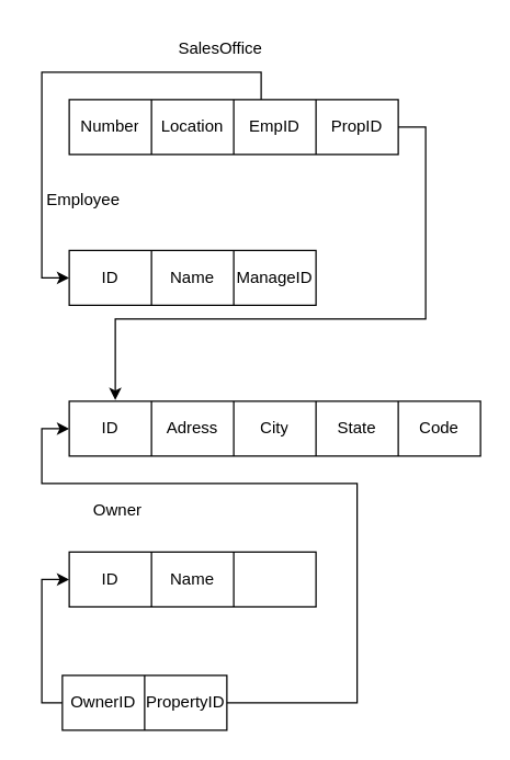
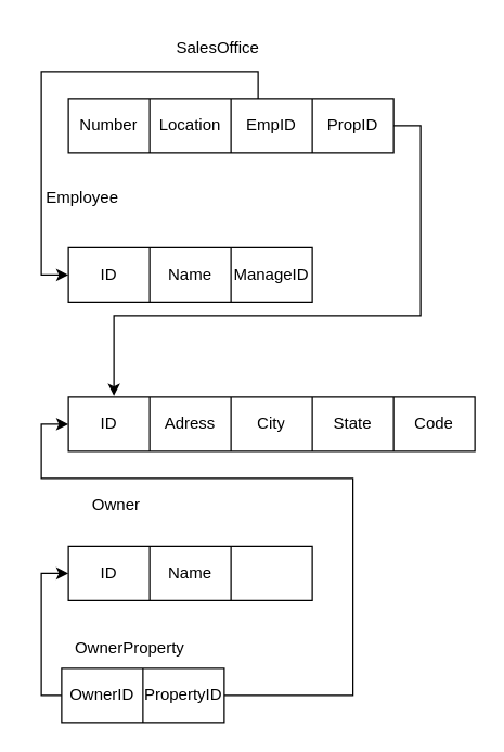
  <mxCell id="0" />
  <mxCell id="1" parent="0" />
  <mxCell id="2" value="SalesOffice" style="text;html=1;align=center;verticalAlign=middle;resizable=0;points=[];autosize=1;strokeColor=none;fillColor=none;" vertex="1" parent="1"><mxGeometry x="120" y="20" width="80" height="30" as="geometry" /></mxCell>
  <mxCell id="3" value="" style="shape=table;startSize=0;container=1;collapsible=0;childLayout=tableLayout;" vertex="1" parent="1"><mxGeometry y="72" width="240" height="40" as="geometry" x="50" /></mxCell>
  <mxCell id="4" value="" style="shape=tableRow;horizontal=0;startSize=0;swimlaneHead=0;swimlaneBody=0;strokeColor=inherit;top=0;left=0;bottom=0;right=0;collapsible=0;dropTarget=0;fillColor=none;points=[[0,0.5],[1,0.5]];portConstraint=eastwest;" vertex="1" parent="3"><mxGeometry width="240" height="40" as="geometry" /></mxCell>
  <mxCell id="5" value="Number" style="shape=partialRectangle;html=1;whiteSpace=wrap;connectable=0;strokeColor=inherit;overflow=hidden;fillColor=none;top=0;left=0;bottom=0;right=0;pointerEvents=1;" vertex="1" parent="4"><mxGeometry width="60" height="40" as="geometry"><mxRectangle width="60" height="40" as="alternateBounds" /></mxGeometry></mxCell>
  <mxCell id="6" value="Location" style="shape=partialRectangle;html=1;whiteSpace=wrap;connectable=0;strokeColor=inherit;overflow=hidden;fillColor=none;top=0;left=0;bottom=0;right=0;pointerEvents=1;" vertex="1" parent="4"><mxGeometry x="60" width="60" height="40" as="geometry"><mxRectangle width="60" height="40" as="alternateBounds" /></mxGeometry></mxCell>
  <mxCell id="7" value="EmpID" style="shape=partialRectangle;html=1;whiteSpace=wrap;connectable=0;strokeColor=inherit;overflow=hidden;fillColor=none;top=0;left=0;bottom=0;right=0;pointerEvents=1;" vertex="1" parent="4"><mxGeometry x="120" width="60" height="40" as="geometry"><mxRectangle width="60" height="40" as="alternateBounds" /></mxGeometry></mxCell>
  <mxCell id="8" value="PropID" style="shape=partialRectangle;html=1;whiteSpace=wrap;connectable=0;strokeColor=inherit;overflow=hidden;fillColor=none;top=0;left=0;bottom=0;right=0;pointerEvents=1;" vertex="1" parent="4"><mxGeometry x="180" width="60" height="40" as="geometry"><mxRectangle width="60" height="40" as="alternateBounds" /></mxGeometry></mxCell>
  <mxCell id="9" value="Employee" style="text;html=1;align=center;verticalAlign=middle;resizable=0;points=[];autosize=1;strokeColor=none;fillColor=none;" vertex="1" parent="1"><mxGeometry x="20" y="130" width="80" height="30" as="geometry" /></mxCell>
  <mxCell id="10" value="" style="shape=table;startSize=0;container=1;collapsible=0;childLayout=tableLayout;" vertex="1" parent="1"><mxGeometry y="182" width="180" height="40" as="geometry" x="50" /></mxCell>
  <mxCell id="11" value="" style="shape=tableRow;horizontal=0;startSize=0;swimlaneHead=0;swimlaneBody=0;strokeColor=inherit;top=0;left=0;bottom=0;right=0;collapsible=0;dropTarget=0;fillColor=none;points=[[0,0.5],[1,0.5]];portConstraint=eastwest;" vertex="1" parent="10"><mxGeometry width="180" height="40" as="geometry" /></mxCell>
  <mxCell id="12" value="ID" style="shape=partialRectangle;html=1;whiteSpace=wrap;connectable=0;strokeColor=inherit;overflow=hidden;fillColor=none;top=0;left=0;bottom=0;right=0;pointerEvents=1;" vertex="1" parent="11"><mxGeometry width="60" height="40" as="geometry"><mxRectangle width="60" height="40" as="alternateBounds" /></mxGeometry></mxCell>
  <mxCell id="13" value="Name" style="shape=partialRectangle;html=1;whiteSpace=wrap;connectable=0;strokeColor=inherit;overflow=hidden;fillColor=none;top=0;left=0;bottom=0;right=0;pointerEvents=1;" vertex="1" parent="11"><mxGeometry x="60" width="60" height="40" as="geometry"><mxRectangle width="60" height="40" as="alternateBounds" /></mxGeometry></mxCell>
  <mxCell id="14" value="ManageID" style="shape=partialRectangle;html=1;whiteSpace=wrap;connectable=0;strokeColor=inherit;overflow=hidden;fillColor=none;top=0;left=0;bottom=0;right=0;pointerEvents=1;" vertex="1" parent="11"><mxGeometry x="120" width="60" height="40" as="geometry"><mxRectangle width="60" height="40" as="alternateBounds" /></mxGeometry></mxCell>
  <mxCell id="15" value="" style="shape=table;startSize=0;container=1;collapsible=0;childLayout=tableLayout;" vertex="1" parent="1"><mxGeometry y="292" width="300" height="40" as="geometry" x="50" /></mxCell>
  <mxCell id="16" value="" style="shape=tableRow;horizontal=0;startSize=0;swimlaneHead=0;swimlaneBody=0;strokeColor=inherit;top=0;left=0;bottom=0;right=0;collapsible=0;dropTarget=0;fillColor=none;points=[[0,0.5],[1,0.5]];portConstraint=eastwest;" vertex="1" parent="15"><mxGeometry width="300" height="40" as="geometry" /></mxCell>
  <mxCell id="17" value="ID" style="shape=partialRectangle;html=1;whiteSpace=wrap;connectable=0;strokeColor=inherit;overflow=hidden;fillColor=none;top=0;left=0;bottom=0;right=0;pointerEvents=1;" vertex="1" parent="16"><mxGeometry width="60" height="40" as="geometry"><mxRectangle width="60" height="40" as="alternateBounds" /></mxGeometry></mxCell>
  <mxCell id="18" value="Adress" style="shape=partialRectangle;html=1;whiteSpace=wrap;connectable=0;strokeColor=inherit;overflow=hidden;fillColor=none;top=0;left=0;bottom=0;right=0;pointerEvents=1;" vertex="1" parent="16"><mxGeometry x="60" width="60" height="40" as="geometry"><mxRectangle width="60" height="40" as="alternateBounds" /></mxGeometry></mxCell>
  <mxCell id="19" value="City" style="shape=partialRectangle;html=1;whiteSpace=wrap;connectable=0;strokeColor=inherit;overflow=hidden;fillColor=none;top=0;left=0;bottom=0;right=0;pointerEvents=1;" vertex="1" parent="16"><mxGeometry x="120" width="60" height="40" as="geometry"><mxRectangle width="60" height="40" as="alternateBounds" /></mxGeometry></mxCell>
  <mxCell id="20" value="State" style="shape=partialRectangle;html=1;whiteSpace=wrap;connectable=0;strokeColor=inherit;overflow=hidden;fillColor=none;top=0;left=0;bottom=0;right=0;pointerEvents=1;" vertex="1" parent="16"><mxGeometry x="180" width="60" height="40" as="geometry"><mxRectangle width="60" height="40" as="alternateBounds" /></mxGeometry></mxCell>
  <mxCell id="21" value="Code" style="shape=partialRectangle;html=1;whiteSpace=wrap;connectable=0;strokeColor=inherit;overflow=hidden;fillColor=none;top=0;left=0;bottom=0;right=0;pointerEvents=1;" vertex="1" parent="16"><mxGeometry x="240" width="60" height="40" as="geometry"><mxRectangle width="60" height="40" as="alternateBounds" /></mxGeometry></mxCell>
  <mxCell id="22" value="Owner" style="text;html=1;align=center;verticalAlign=middle;resizable=0;points=[];autosize=1;strokeColor=none;fillColor=none;" vertex="1" parent="1"><mxGeometry x="55" y="357" width="60" height="30" as="geometry" /></mxCell>
  <mxCell id="23" value="" style="shape=table;startSize=0;container=1;collapsible=0;childLayout=tableLayout;" vertex="1" parent="1"><mxGeometry y="402" width="180" height="40" as="geometry" x="50" /></mxCell>
  <mxCell id="24" value="" style="shape=tableRow;horizontal=0;startSize=0;swimlaneHead=0;swimlaneBody=0;strokeColor=inherit;top=0;left=0;bottom=0;right=0;collapsible=0;dropTarget=0;fillColor=none;points=[[0,0.5],[1,0.5]];portConstraint=eastwest;" vertex="1" parent="23"><mxGeometry width="180" height="40" as="geometry" /></mxCell>
  <mxCell id="25" value="ID" style="shape=partialRectangle;html=1;whiteSpace=wrap;connectable=0;strokeColor=inherit;overflow=hidden;fillColor=none;top=0;left=0;bottom=0;right=0;pointerEvents=1;" vertex="1" parent="24"><mxGeometry width="60" height="40" as="geometry"><mxRectangle width="60" height="40" as="alternateBounds" /></mxGeometry></mxCell>
  <mxCell id="26" value="Name" style="shape=partialRectangle;html=1;whiteSpace=wrap;connectable=0;strokeColor=inherit;overflow=hidden;fillColor=none;top=0;left=0;bottom=0;right=0;pointerEvents=1;" vertex="1" parent="24"><mxGeometry x="60" width="60" height="40" as="geometry"><mxRectangle width="60" height="40" as="alternateBounds" /></mxGeometry></mxCell>
  <mxCell id="27" value="" style="shape=partialRectangle;html=1;whiteSpace=wrap;connectable=0;strokeColor=inherit;overflow=hidden;fillColor=none;top=0;left=0;bottom=0;right=0;pointerEvents=1;" vertex="1" parent="24"><mxGeometry x="120" width="60" height="40" as="geometry"><mxRectangle width="60" height="40" as="alternateBounds" /></mxGeometry></mxCell>
  <mxCell id="28" value="" style="shape=table;startSize=0;container=1;collapsible=0;childLayout=tableLayout;" vertex="1" parent="1"><mxGeometry x="45" y="492" width="120" height="40" as="geometry" /></mxCell>
  <mxCell id="29" value="" style="shape=tableRow;horizontal=0;startSize=0;swimlaneHead=0;swimlaneBody=0;strokeColor=inherit;top=0;left=0;bottom=0;right=0;collapsible=0;dropTarget=0;fillColor=none;points=[[0,0.5],[1,0.5]];portConstraint=eastwest;" vertex="1" parent="28"><mxGeometry width="120" height="40" as="geometry" /></mxCell>
  <mxCell id="30" value="OwnerID" style="shape=partialRectangle;html=1;whiteSpace=wrap;connectable=0;strokeColor=inherit;overflow=hidden;fillColor=none;top=0;left=0;bottom=0;right=0;pointerEvents=1;" vertex="1" parent="29"><mxGeometry width="60" height="40" as="geometry"><mxRectangle width="60" height="40" as="alternateBounds" /></mxGeometry></mxCell>
  <mxCell id="31" value="PropertyID" style="shape=partialRectangle;html=1;whiteSpace=wrap;connectable=0;strokeColor=inherit;overflow=hidden;fillColor=none;top=0;left=0;bottom=0;right=0;pointerEvents=1;" vertex="1" parent="29"><mxGeometry x="60" width="60" height="40" as="geometry"><mxRectangle width="60" height="40" as="alternateBounds" /></mxGeometry></mxCell>
+ <mxCell id="32" value="OwnerProperty" style="text;html=1;align=center;verticalAlign=middle;resizable=0;points=[];autosize=1;strokeColor=none;fillColor=none;" vertex="1" parent="1"><mxGeometry x="45" y="462" width="100" height="30" as="geometry" /></mxCell>
  <mxCell id="33" style="edgeStyle=orthogonalEdgeStyle;rounded=0;orthogonalLoop=1;jettySize=auto;html=1;" edge="1" parent="1" source="29" target="24"><mxGeometry relative="1" as="geometry"><Array as="points"><mxPoint x="30" y="512" /><mxPoint x="30" y="422" /></Array></mxGeometry></mxCell>
  <mxCell id="34" style="edgeStyle=orthogonalEdgeStyle;rounded=0;orthogonalLoop=1;jettySize=auto;html=1;entryX=0;entryY=0.5;entryDx=0;entryDy=0;" edge="1" parent="1" source="29" target="16"><mxGeometry relative="1" as="geometry"><Array as="points"><mxPoint x="260" y="512" /><mxPoint x="260" y="352" /><mxPoint x="30" y="352" /><mxPoint x="30" y="312" /></Array></mxGeometry></mxCell>
  <mxCell id="35" style="edgeStyle=orthogonalEdgeStyle;rounded=0;orthogonalLoop=1;jettySize=auto;html=1;entryX=0.112;entryY=-0.02;entryDx=0;entryDy=0;entryPerimeter=0;" edge="1" parent="1" source="4" target="16"><mxGeometry relative="1" as="geometry"><Array as="points"><mxPoint x="310" y="92" /><mxPoint x="310" y="232" /><mxPoint x="84" y="232" /></Array></mxGeometry></mxCell>
  <mxCell id="36" style="edgeStyle=orthogonalEdgeStyle;rounded=0;orthogonalLoop=1;jettySize=auto;html=1;entryX=0;entryY=0.5;entryDx=0;entryDy=0;" edge="1" parent="1" source="4" target="11"><mxGeometry relative="1" as="geometry"><Array as="points"><mxPoint x="190" y="52" /><mxPoint x="30" y="52" /><mxPoint x="30" y="202" /></Array></mxGeometry></mxCell>
